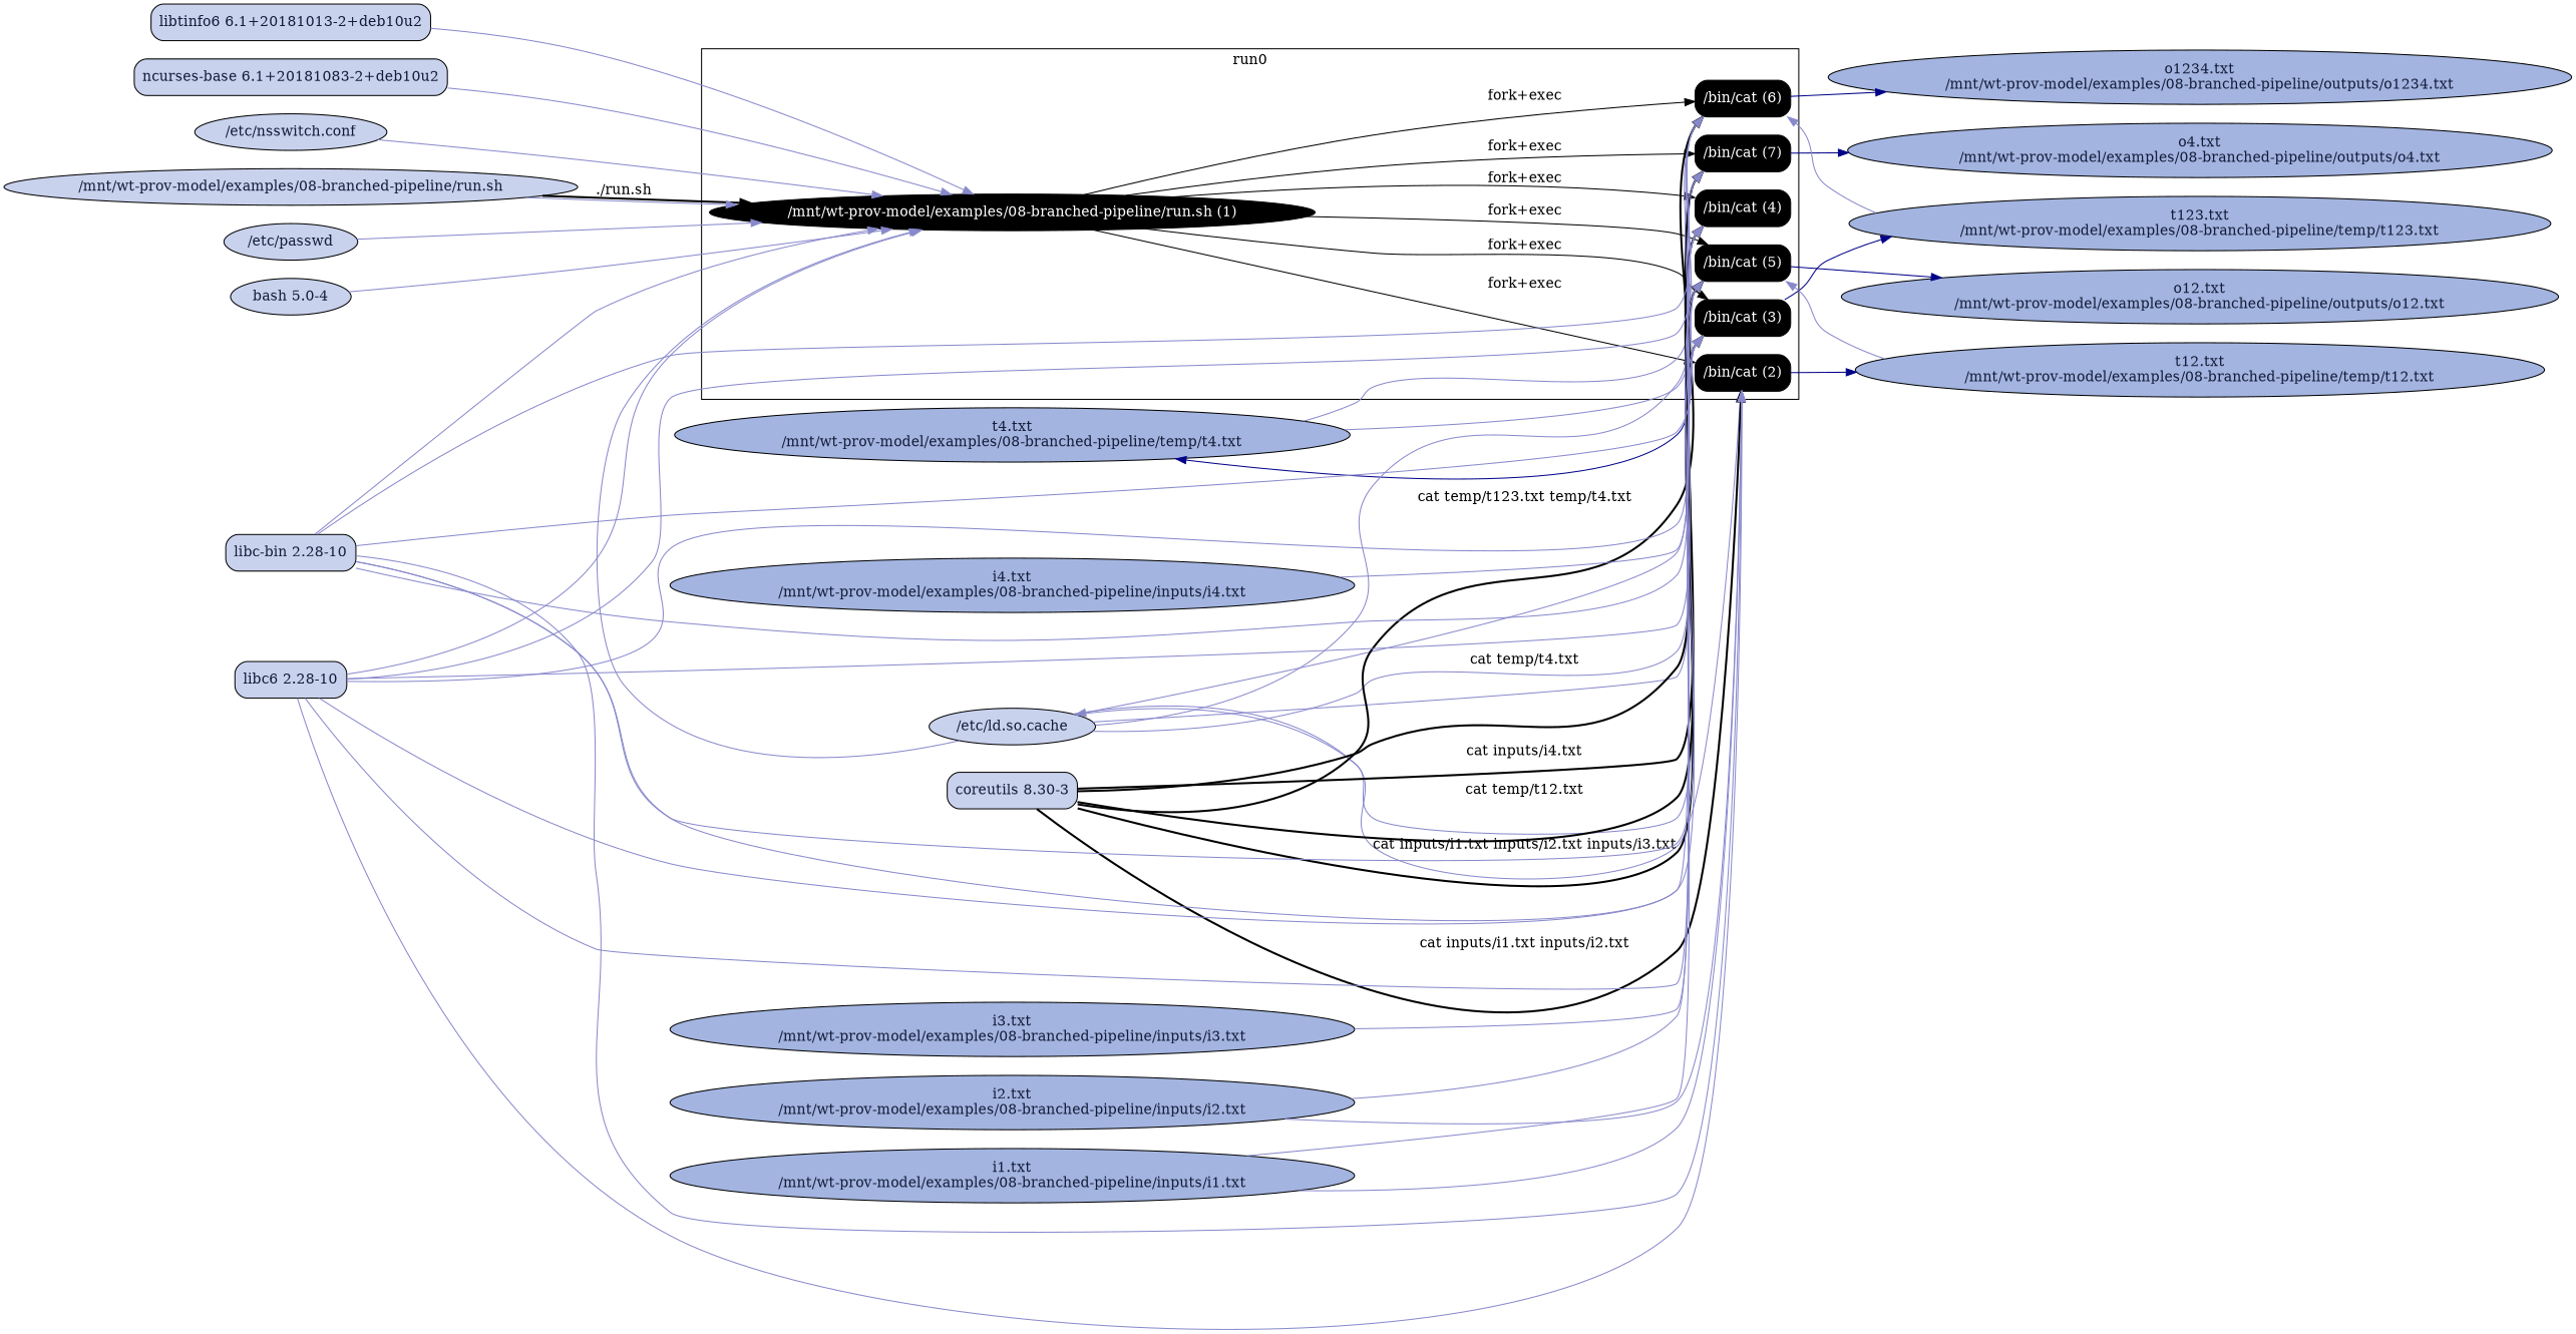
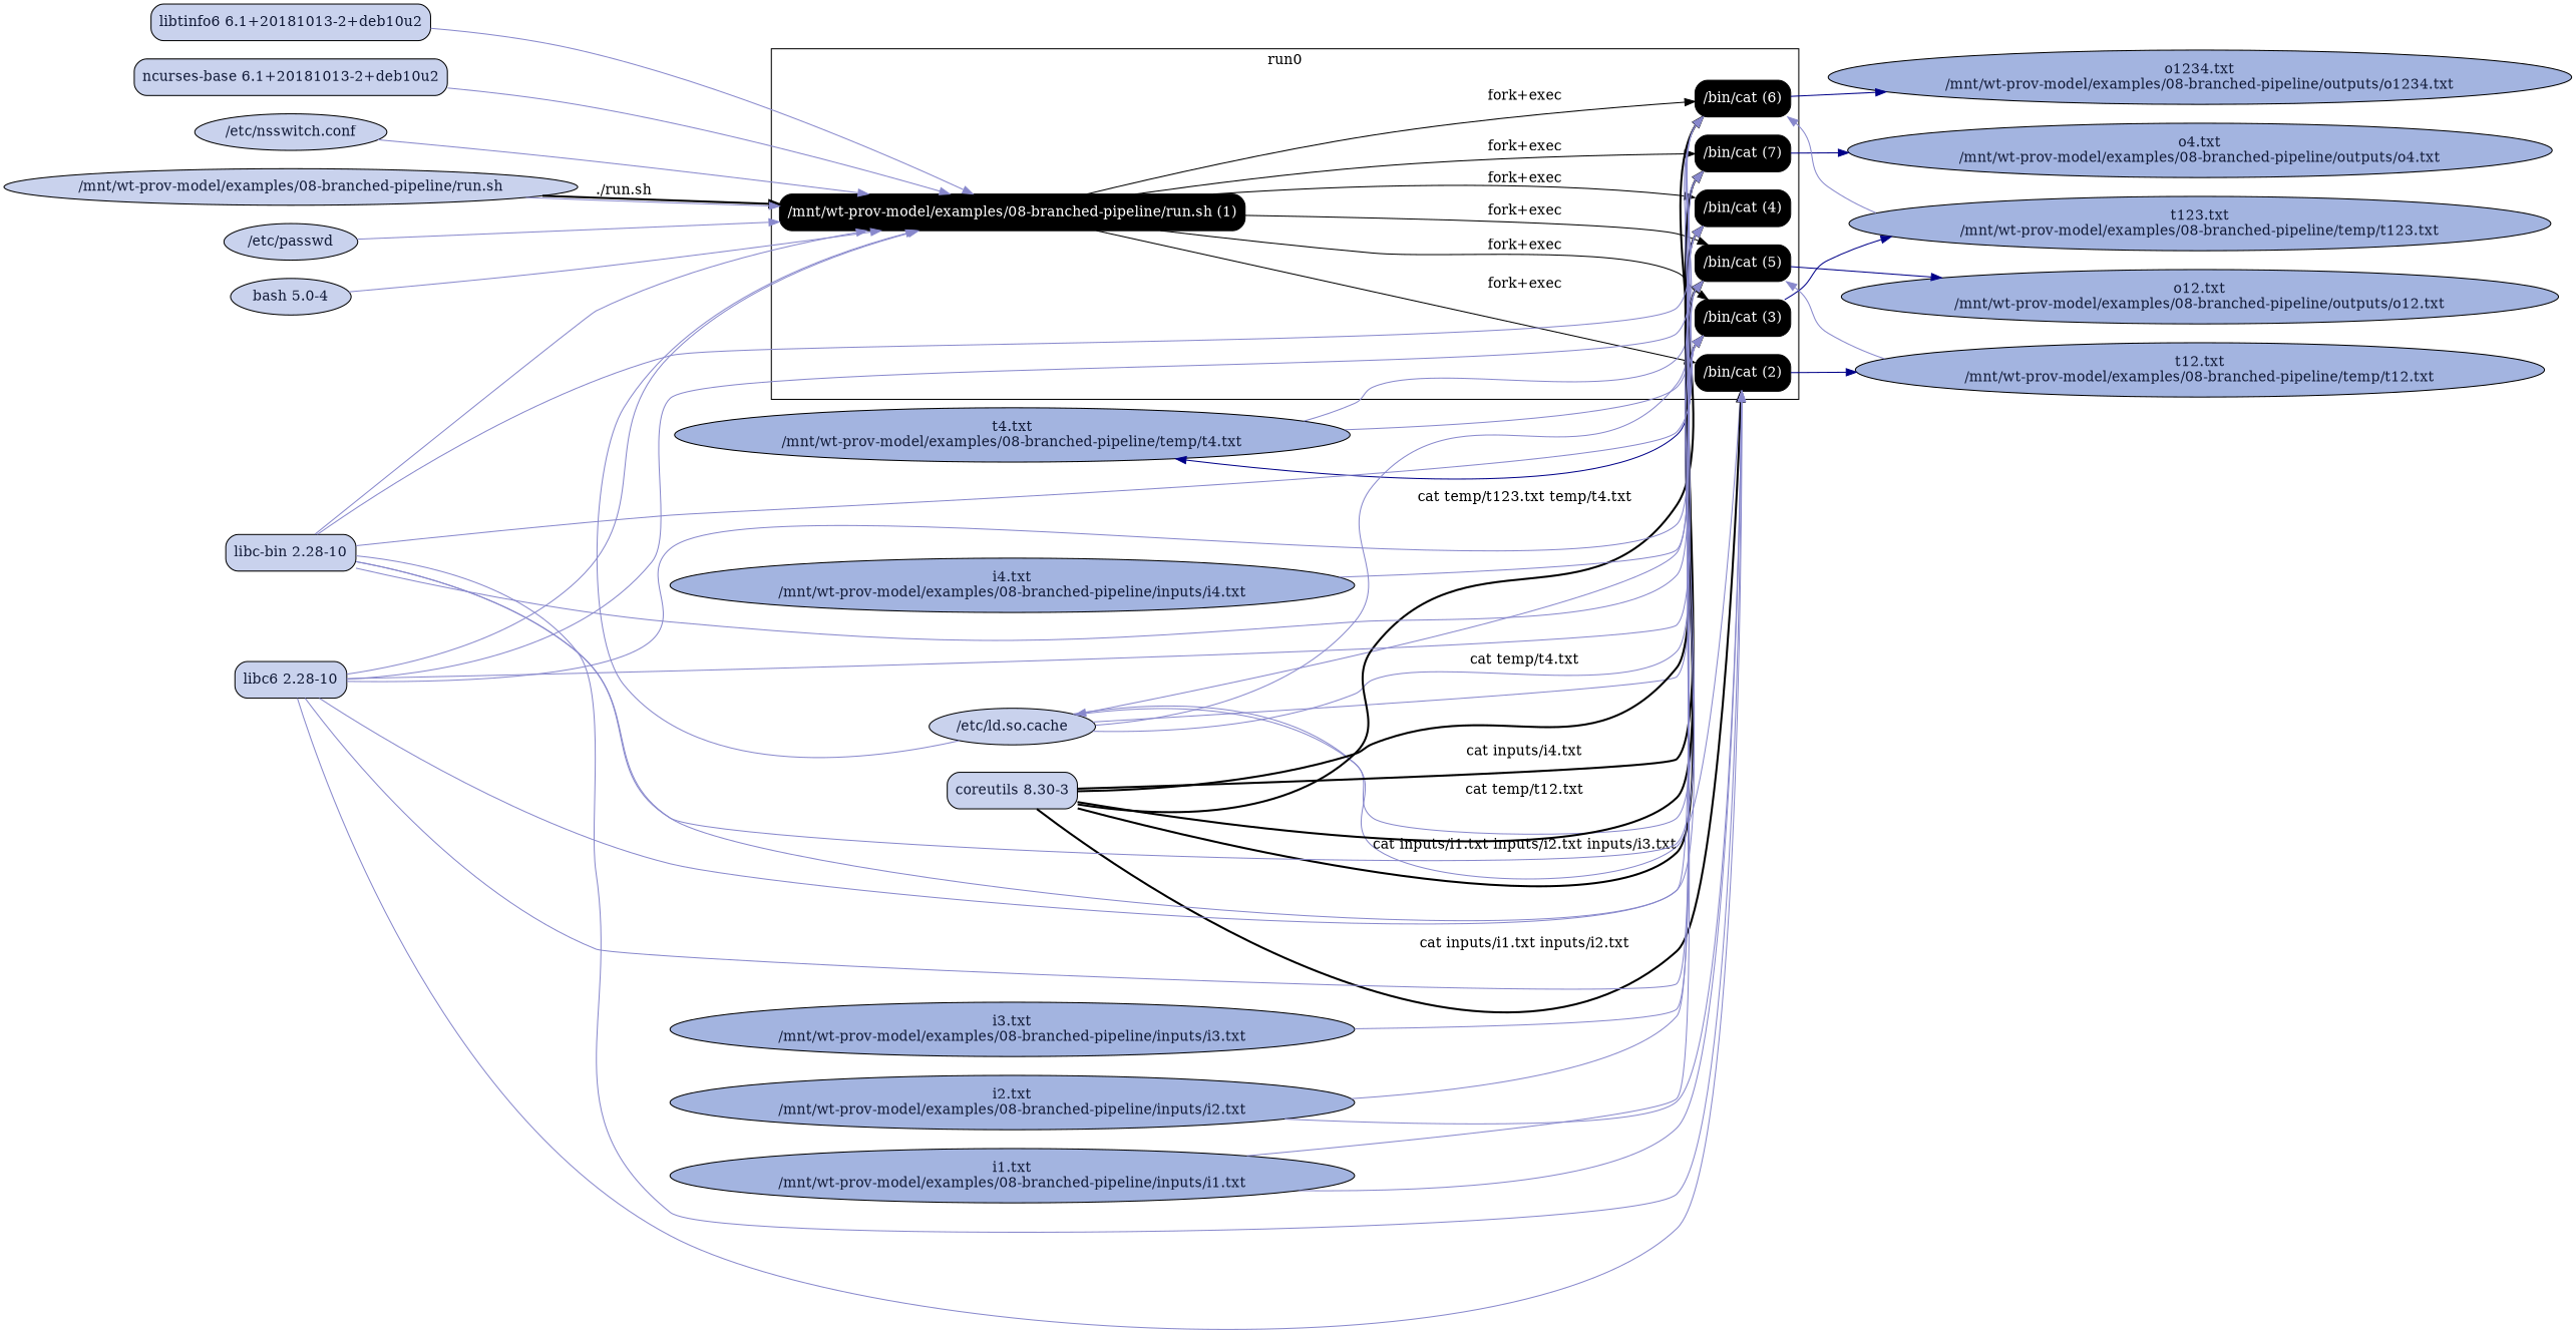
  digraph {
    rankdir=LR
    node [fillcolor="#A3B4E0" fontcolor="#131C39" shape=ellipse style="filled,rounded"]
    edge [color="#8888CC"]
-   n1 [fillcolor=black fontcolor=white label="/mnt/wt-prov-model/examples/08-branched-pipeline/run.sh (1)"]
+   n1 [fillcolor=black fontcolor=white label="/mnt/wt-prov-model/examples/08-branched-pipeline/run.sh (1)" shape=box]
    n2 [fillcolor=black fontcolor=white label="/bin/cat (2)" shape=box]
    n3 [fillcolor=black fontcolor=white label="/bin/cat (3)" shape=box]
    n4 [fillcolor=black fontcolor=white label="/bin/cat (4)" shape=box]
    n5 [fillcolor=black fontcolor=white label="/bin/cat (5)" shape=box]
    n6 [fillcolor=black fontcolor=white label="/bin/cat (6)" shape=box]
    n7 [fillcolor=black fontcolor=white label="/bin/cat (7)" shape=box]
    n8 [label="t12.txt\n/mnt/wt-prov-model/examples/08-branched-pipeline/temp/t12.txt"]
    n9 [label="t123.txt\n/mnt/wt-prov-model/examples/08-branched-pipeline/temp/t123.txt"]
    n10 [label="t4.txt\n/mnt/wt-prov-model/examples/08-branched-pipeline/temp/t4.txt"]
    n11 [label="o12.txt\n/mnt/wt-prov-model/examples/08-branched-pipeline/outputs/o12.txt"]
    n12 [label="o1234.txt\n/mnt/wt-prov-model/examples/08-branched-pipeline/outputs/o1234.txt"]
    n13 [label="o4.txt\n/mnt/wt-prov-model/examples/08-branched-pipeline/outputs/o4.txt"]
    "/etc/ld.so.cache" [fillcolor="#C9D2ED"]
    n15 [fillcolor="#C9D2ED" label="bash 5.0-4"]
    n16 [fillcolor="#C9D2ED" label="coreutils 8.30-3" shape=box]
    n17 [fillcolor="#C9D2ED" label="libc-bin 2.28-10" shape=box]
    n18 [fillcolor="#C9D2ED" label="libc6 2.28-10" shape=box]
    n19 [fillcolor="#C9D2ED" label="libtinfo6 6.1+20181013-2+deb10u2" shape=box]
-   n20 [fillcolor="#C9D2ED" label="ncurses-base 6.1+20181083-2+deb10u2" shape=box]
+   n20 [fillcolor="#C9D2ED" label="ncurses-base 6.1+20181013-2+deb10u2" shape=box]
    "/etc/nsswitch.conf" [fillcolor="#C9D2ED"]
    "/etc/passwd" [fillcolor="#C9D2ED"]
    n23 [label="i1.txt\n/mnt/wt-prov-model/examples/08-branched-pipeline/inputs/i1.txt"]
    n24 [label="i2.txt\n/mnt/wt-prov-model/examples/08-branched-pipeline/inputs/i2.txt"]
    n25 [label="i3.txt\n/mnt/wt-prov-model/examples/08-branched-pipeline/inputs/i3.txt"]
    n26 [label="i4.txt\n/mnt/wt-prov-model/examples/08-branched-pipeline/inputs/i4.txt"]
    "/mnt/wt-prov-model/examples/08-branched-pipeline/run.sh" [fillcolor="#C9D2ED"]
    subgraph cluster_1 {
      label=run0
      n1
      n2
      n3
      n4
      n5
      n6
      n7
    }
    n1 -> n2 [label="fork+exec" color=""]
    n1 -> n3 [label="fork+exec" color=""]
    n1 -> n4 [label="fork+exec" color=""]
    n1 -> n5 [label="fork+exec" color=""]
    n1 -> n6 [label="fork+exec" color=""]
    n1 -> n7 [label="fork+exec" color=""]
    n2 -> n8 [color="#000088"]
    n3 -> n9 [color="#000088"]
    n4 -> n10 [color="#000088"]
    n5 -> n11 [color="#000088"]
    n6 -> n12 [color="#000088"]
    n7 -> n13 [color="#000088"]
    n7 -> "/etc/ld.so.cache"
    n8 -> n5
    n9 -> n6
    n10 -> n6
    n10 -> n7
    "/etc/ld.so.cache" -> n1
    "/etc/ld.so.cache" -> n2
    "/etc/ld.so.cache" -> n3
    "/etc/ld.so.cache" -> n4
    "/etc/ld.so.cache" -> n5
    "/etc/ld.so.cache" -> n6
    n15 -> n1
    n16 -> n2 [label="cat inputs/i1.txt inputs/i2.txt" style=bold color=""]
    n16 -> n3 [label="cat inputs/i1.txt inputs/i2.txt inputs/i3.txt" style=bold color=""]
    n16 -> n4 [label="cat inputs/i4.txt" style=bold color=""]
    n16 -> n5 [label="cat temp/t12.txt" style=bold color=""]
    n16 -> n6 [label="cat temp/t123.txt temp/t4.txt" style=bold color=""]
    n16 -> n7 [label="cat temp/t4.txt" style=bold color=""]
    n17 -> n1
    n17 -> n2
    n17 -> n3
    n17 -> n4
    n17 -> n5
    n17 -> n6
    n17 -> n7
    n18 -> n1
    n18 -> n2
    n18 -> n3
    n18 -> n4
    n18 -> n5
    n18 -> n6
    n18 -> n7
    n19 -> n1
    n20 -> n1
    "/etc/nsswitch.conf" -> n1
    "/etc/passwd" -> n1
    n23 -> n2
    n23 -> n3
    n24 -> n2
    n24 -> n3
    n25 -> n3
    n26 -> n4
    "/mnt/wt-prov-model/examples/08-branched-pipeline/run.sh" -> n1 [label="./run.sh" style=bold color=""]
    "/mnt/wt-prov-model/examples/08-branched-pipeline/run.sh" -> n1
  }
